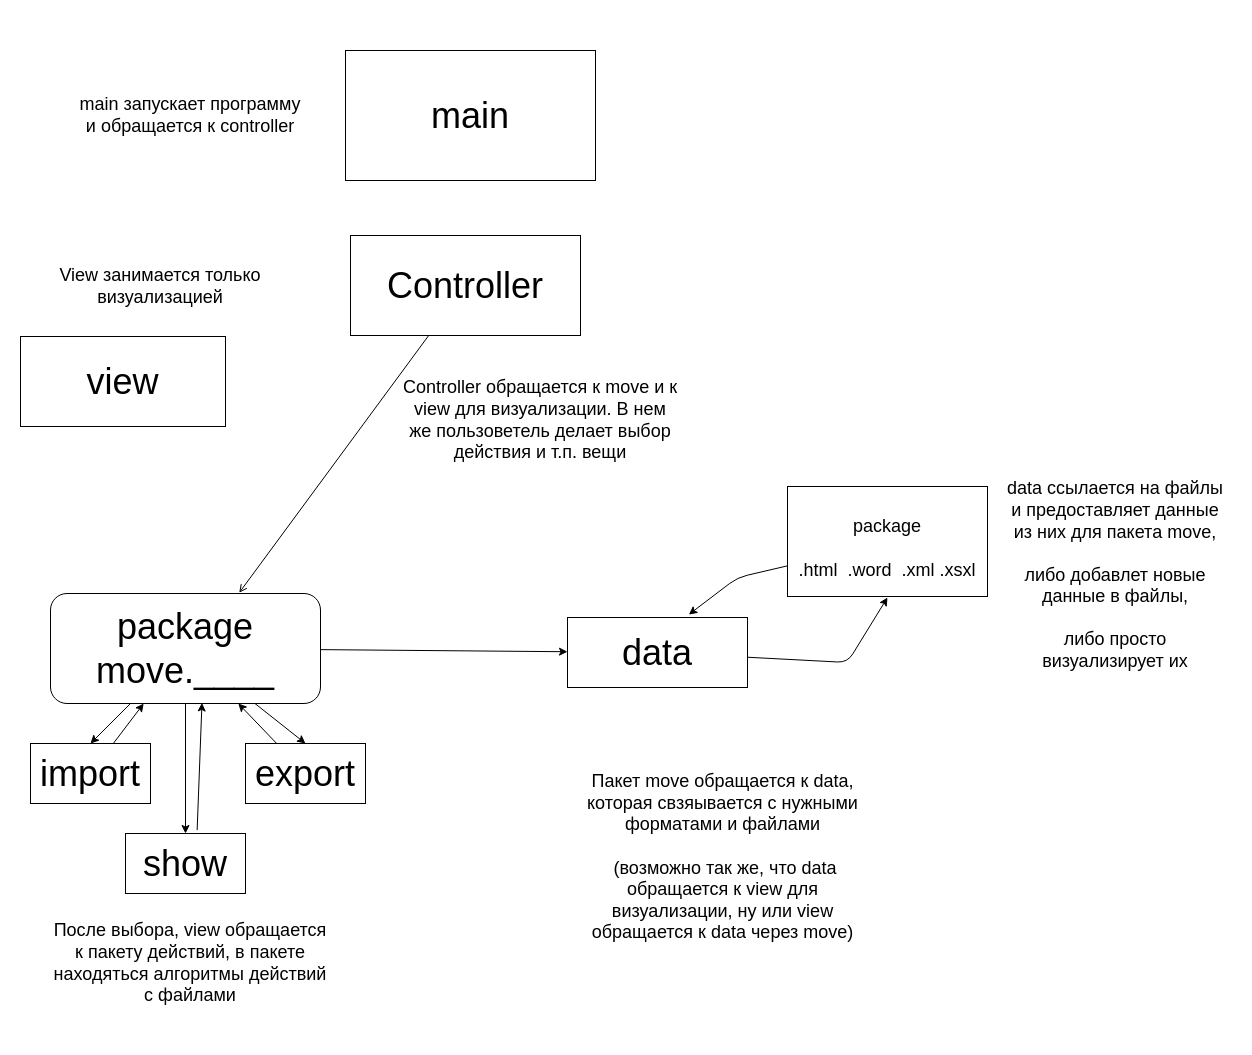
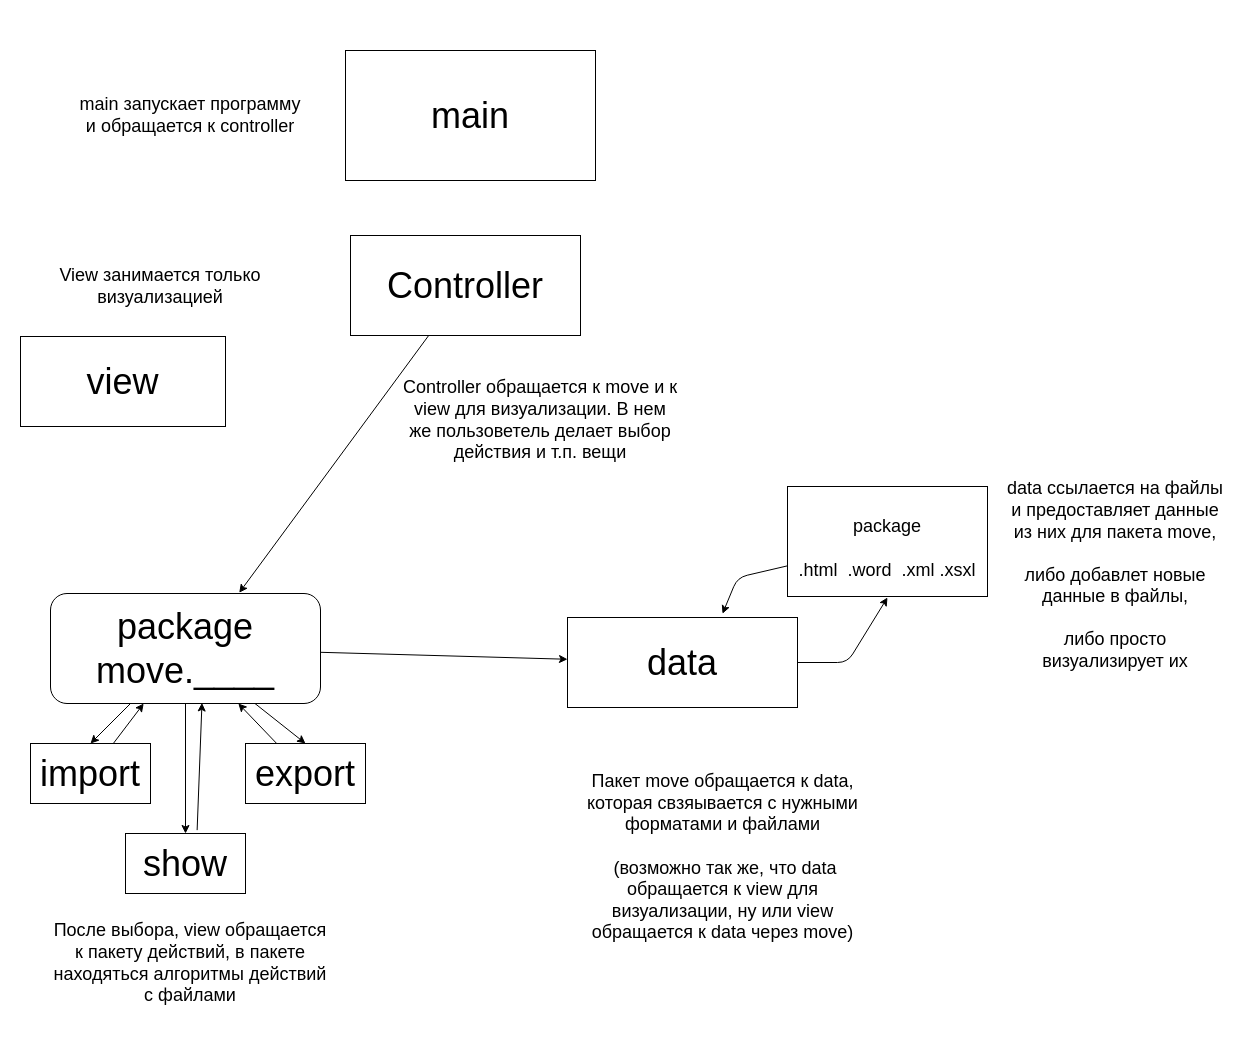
  <mxCell id="0" />
  <mxCell id="1" parent="0" />
  <mxCell id="2" value="&lt;font style=&quot;font-size: 36px&quot;&gt;main&lt;/font&gt;" style="rounded=0;whiteSpace=wrap;html=1;" vertex="1" parent="1"><mxGeometry x="345" y="50" width="250" height="130" as="geometry" /></mxCell>
  <mxCell id="3" value="view" style="rounded=0;whiteSpace=wrap;html=1;fontSize=36;" vertex="1" parent="1"><mxGeometry x="20" y="336" width="205" height="90" as="geometry" /></mxCell>
  <mxCell id="4" style="edgeStyle=none;html=1;entryX=0.5;entryY=0;entryDx=0;entryDy=0;fontSize=36;" edge="1" parent="1" source="8" target="10"><mxGeometry relative="1" as="geometry" /></mxCell>
  <mxCell id="5" style="edgeStyle=none;html=1;fontSize=36;" edge="1" parent="1" source="8" target="12"><mxGeometry relative="1" as="geometry" /></mxCell>
  <mxCell id="6" style="edgeStyle=none;html=1;entryX=0.5;entryY=0;entryDx=0;entryDy=0;fontSize=36;" edge="1" parent="1" source="8" target="14"><mxGeometry relative="1" as="geometry" /></mxCell>
  <mxCell id="7" style="edgeStyle=none;html=1;fontSize=36;" edge="1" parent="1" source="8" target="16"><mxGeometry relative="1" as="geometry" /></mxCell>
  <mxCell id="8" value="package&lt;br&gt;move.____" style="whiteSpace=wrap;html=1;fontSize=36;rounded=1;" vertex="1" parent="1"><mxGeometry x="50" y="593" width="270" height="110" as="geometry" /></mxCell>
  <mxCell id="9" style="edgeStyle=none;html=1;fontSize=18;" edge="1" parent="1" source="10" target="8"><mxGeometry relative="1" as="geometry" /></mxCell>
  <mxCell id="10" value="import" style="rounded=0;whiteSpace=wrap;html=1;fontSize=36;" vertex="1" parent="1"><mxGeometry x="30" y="743" width="120" height="60" as="geometry" /></mxCell>
  <mxCell id="11" style="edgeStyle=none;html=1;entryX=0.561;entryY=0.995;entryDx=0;entryDy=0;entryPerimeter=0;fontSize=18;exitX=0.597;exitY=-0.056;exitDx=0;exitDy=0;exitPerimeter=0;" edge="1" parent="1" source="12" target="8"><mxGeometry relative="1" as="geometry" /></mxCell>
  <mxCell id="12" value="show" style="rounded=0;whiteSpace=wrap;html=1;fontSize=36;" vertex="1" parent="1"><mxGeometry x="125" y="833" width="120" height="60" as="geometry" /></mxCell>
  <mxCell id="13" style="edgeStyle=none;html=1;fontSize=18;" edge="1" parent="1" source="14" target="8"><mxGeometry relative="1" as="geometry" /></mxCell>
  <mxCell id="14" value="export" style="rounded=0;whiteSpace=wrap;html=1;fontSize=36;" vertex="1" parent="1"><mxGeometry x="245" y="743" width="120" height="60" as="geometry" /></mxCell>
  <mxCell id="15" style="edgeStyle=none;html=1;entryX=0.5;entryY=1;entryDx=0;entryDy=0;fontSize=18;" edge="1" parent="1" source="16"><mxGeometry relative="1" as="geometry"><mxPoint x="887" y="597" as="targetPoint" /><Array as="points"><mxPoint x="847" y="662" /></Array></mxGeometry></mxCell>
- <mxCell id="16" value="data" style="rounded=0;whiteSpace=wrap;html=1;fontSize=36;" vertex="1" parent="1"><mxGeometry x="567" y="617" width="180" height="70" as="geometry" /></mxCell>
+ <mxCell id="16" value="data" style="rounded=0;whiteSpace=wrap;html=1;fontSize=36;" vertex="1" parent="1"><mxGeometry x="567" y="617" width="230" height="90" as="geometry" /></mxCell>
  <mxCell id="17" style="edgeStyle=none;html=1;entryX=0.674;entryY=-0.042;entryDx=0;entryDy=0;entryPerimeter=0;fontSize=18;" edge="1" parent="1" target="16"><mxGeometry relative="1" as="geometry"><mxPoint x="787" y="565.333" as="sourcePoint" /><Array as="points"><mxPoint x="737" y="577" /></Array></mxGeometry></mxCell>
  <mxCell id="18" value="&lt;font style=&quot;font-size: 18px&quot;&gt;package&lt;br&gt;.html&amp;nbsp; .word&amp;nbsp; .xml .xsxl&lt;/font&gt;" style="rounded=0;whiteSpace=wrap;html=1;fontSize=36;" vertex="1" parent="1"><mxGeometry x="787" y="486" width="200" height="110" as="geometry" /></mxCell>
  <mxCell id="19" value="main запускает программу и обращается к controller" style="text;html=1;strokeColor=none;fillColor=none;align=center;verticalAlign=middle;whiteSpace=wrap;rounded=0;fontSize=18;" vertex="1" parent="1"><mxGeometry x="75" y="20" width="230" height="190" as="geometry" /></mxCell>
  <mxCell id="20" value="View занимается только визуализацией" style="text;html=1;strokeColor=none;fillColor=none;align=center;verticalAlign=middle;whiteSpace=wrap;rounded=0;fontSize=18;" vertex="1" parent="1"><mxGeometry x="20" y="236" width="280" height="100" as="geometry" /></mxCell>
  <mxCell id="21" value="После выбора, view обращается к пакету действий, в пакете находяться алгоритмы действий с файлами" style="text;html=1;strokeColor=none;fillColor=none;align=center;verticalAlign=middle;whiteSpace=wrap;rounded=0;fontSize=18;" vertex="1" parent="1"><mxGeometry x="50" y="893" width="280" height="140" as="geometry" /></mxCell>
  <mxCell id="22" value="Пакет move обращается к data, которая свзяывается с нужными форматами и файлами&lt;br&gt;&lt;br&gt;&amp;nbsp;(возможно так же, что data обращается к view для визуализации, ну или view обращается к data через move)" style="text;html=1;strokeColor=none;fillColor=none;align=center;verticalAlign=middle;whiteSpace=wrap;rounded=0;fontSize=18;" vertex="1" parent="1"><mxGeometry x="580" y="717" width="285" height="280" as="geometry" /></mxCell>
  <mxCell id="23" value="data ссылается на файлы и предоставляет данные из них для пакета move,&lt;br&gt;&lt;br&gt;либо добавлет новые данные в файлы,&lt;br&gt;&lt;br&gt;либо просто визуализирует их" style="text;html=1;strokeColor=none;fillColor=none;align=center;verticalAlign=middle;whiteSpace=wrap;rounded=0;fontSize=18;" vertex="1" parent="1"><mxGeometry x="1000" y="500" width="230" height="150" as="geometry" /></mxCell>
- <mxCell id="24" style="edgeStyle=none;html=1;entryX=0.699;entryY=-0.007;entryDx=0;entryDy=0;entryPerimeter=0;fontSize=36;endArrow=open;" edge="1" parent="1" source="25" target="8"><mxGeometry relative="1" as="geometry" /></mxCell>
+ <mxCell id="24" style="edgeStyle=none;html=1;entryX=0.699;entryY=-0.007;entryDx=0;entryDy=0;entryPerimeter=0;fontSize=36;" edge="1" parent="1" source="25" target="8"><mxGeometry relative="1" as="geometry" /></mxCell>
  <mxCell id="25" value="&lt;font style=&quot;font-size: 36px&quot;&gt;Controller&lt;/font&gt;" style="rounded=0;whiteSpace=wrap;html=1;fontSize=18;" vertex="1" parent="1"><mxGeometry x="350" y="235" width="230" height="100" as="geometry" /></mxCell>
  <mxCell id="26" value="Controller обращается к move и к view для визуализации. В нем же пользоветель делает выбор действия и т.п. вещи" style="text;html=1;strokeColor=none;fillColor=none;align=center;verticalAlign=middle;whiteSpace=wrap;rounded=0;fontSize=18;" vertex="1" parent="1"><mxGeometry x="400" y="370" width="280" height="100" as="geometry" /></mxCell>
